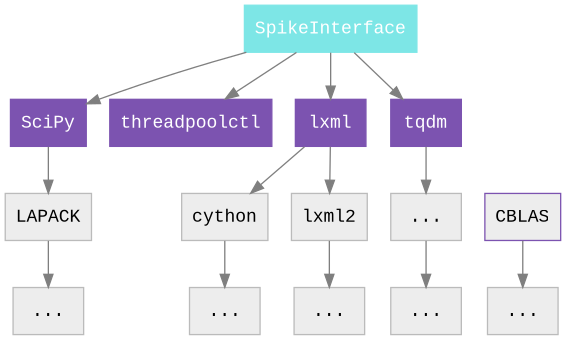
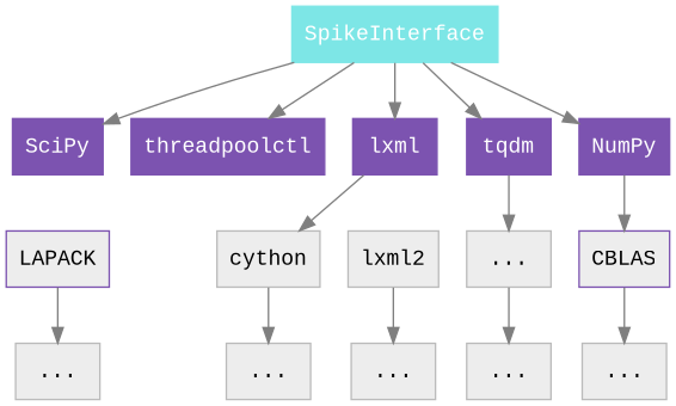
  digraph {
    fontname="Liberation Mono"
    rankdir=TB
    node [color="#BBBBBB" fillcolor=grey93 fontname="Liberation Mono" shape=box style=filled]
    edge [color=gray50 fontname="Liberation Mono"]
    n1 [color="#7c53b0" fillcolor="#7c53b0" fontcolor="#FFFFFF" label=SciPy]
    n2 [color="#7c53b0" fillcolor="#7c53b0" fontcolor="#FFFFFF" label=threadpoolctl]
    n3 [color="#7c53b0" fillcolor="#7c53b0" fontcolor="#FFFFFF" label=lxml]
    n4 [color="#7c53b0" fillcolor="#7c53b0" fontcolor="#FFFFFF" label=tqdm]
-   n6 [label=LAPACK]
+   n5 [color="#7c53b0" fillcolor="#7c53b0" fontcolor="#FFFFFF" label=NumPy]
+   n6 [color="#7c53b0" label=LAPACK]
    n7 [label=cython]
    n8 [label=lxml2]
    n9 [label="..."]
    n10 [color="#7c53b0" label=CBLAS]
    n11 [color="#7DE6E6" fillcolor="#7DE6E6" fontcolor="#FFFFFF" label=SpikeInterface]
    n12 [label="..."]
    n13 [label="..."]
    n14 [label="..."]
    n15 [label="..."]
    n16 [label="..."]
    subgraph sub_1 {
      rank=same
      n1
      n2
      n3
      n4
+     n5
    }
-   n1 -> n6
    n3 -> n7
-   n3 -> n8
    n4 -> n9
+   n5 -> n10
    n6 -> n12
    n7 -> n13
    n8 -> n14
    n9 -> n15
    n10 -> n16
    n11 -> n1
    n11 -> n2
    n11 -> n3
    n11 -> n4
+   n11 -> n5
  }
